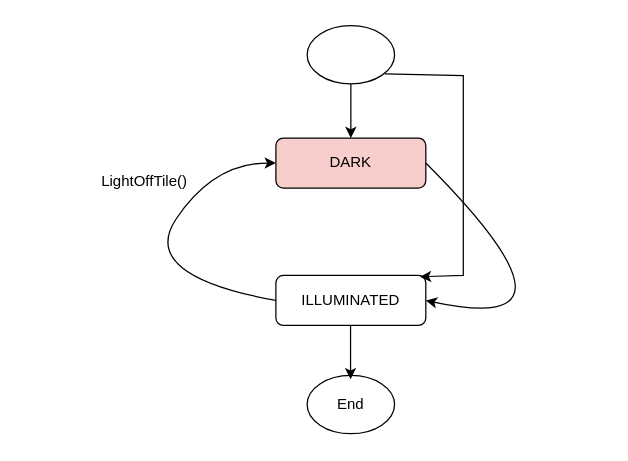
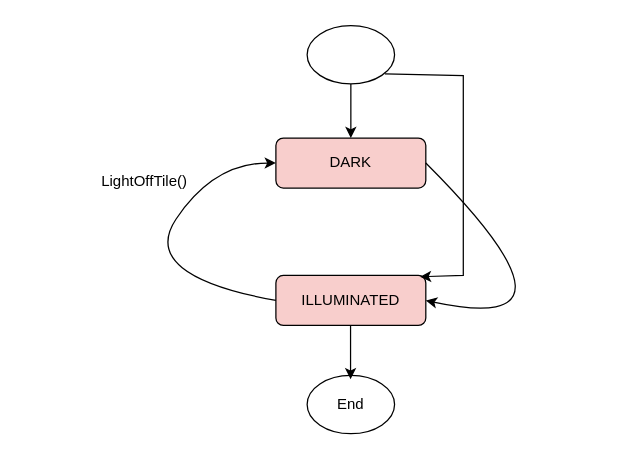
  <mxCell id="0" />
  <mxCell id="1" parent="0" />
  <mxCell id="2" value="DARK" style="rounded=1;whiteSpace=wrap;html=1;fontSize=12;glass=0;strokeWidth=1;shadow=0;fillColor=#f8cecc;" parent="1" vertex="1"><mxGeometry x="220" y="110" width="120" height="40" as="geometry" /></mxCell>
- <mxCell id="3" value="ILLUMINATED" style="rounded=1;whiteSpace=wrap;html=1;fontSize=12;glass=0;strokeWidth=1;shadow=0;" parent="1" vertex="1"><mxGeometry x="220" y="220" width="120" height="40" as="geometry" /></mxCell>
+ <mxCell id="3" value="ILLUMINATED" style="rounded=1;whiteSpace=wrap;html=1;fontSize=12;glass=0;strokeWidth=1;shadow=0;fillColor=#f8cecc;" parent="1" vertex="1"><mxGeometry x="220" y="220" width="120" height="40" as="geometry" /></mxCell>
  <mxCell id="4" value="" style="curved=1;endArrow=classic;html=1;rounded=0;exitX=0;exitY=0.5;exitDx=0;exitDy=0;" edge="1" parent="1" source="3"><mxGeometry width="50" height="50" relative="1" as="geometry"><mxPoint x="180" y="240" as="sourcePoint" /><mxPoint x="220" y="130" as="targetPoint" /><Array as="points"><mxPoint x="110" y="220" /><mxPoint x="170" y="130" /></Array></mxGeometry></mxCell>
  <mxCell id="5" value="" style="curved=1;endArrow=classic;html=1;rounded=0;entryX=1;entryY=0.5;entryDx=0;entryDy=0;" edge="1" parent="1" target="3"><mxGeometry width="50" height="50" relative="1" as="geometry"><mxPoint x="340" y="130" as="sourcePoint" /><mxPoint x="560" y="240" as="targetPoint" /><Array as="points"><mxPoint x="480" y="270" /></Array></mxGeometry></mxCell>
  <mxCell id="6" value="" style="ellipse;whiteSpace=wrap;html=1;" vertex="1" parent="1"><mxGeometry x="245" y="20" width="70" height="46.67" as="geometry" /></mxCell>
  <mxCell id="7" value="" style="ellipse;whiteSpace=wrap;html=1;" vertex="1" parent="1"><mxGeometry x="245" y="300" width="70" height="46.67" as="geometry" /></mxCell>
  <mxCell id="8" value="" style="endArrow=classic;html=1;rounded=0;exitX=0.5;exitY=1;exitDx=0;exitDy=0;" edge="1" parent="1" source="6" target="2"><mxGeometry width="50" height="50" relative="1" as="geometry"><mxPoint x="320" y="80" as="sourcePoint" /><mxPoint x="390" y="120" as="targetPoint" /><Array as="points"><mxPoint x="280" y="90" /></Array></mxGeometry></mxCell>
  <mxCell id="9" value="" style="endArrow=classic;html=1;rounded=0;exitX=0.5;exitY=1;exitDx=0;exitDy=0;" edge="1" parent="1"><mxGeometry width="50" height="50" relative="1" as="geometry"><mxPoint x="279.76" y="260" as="sourcePoint" /><mxPoint x="279.76" y="303" as="targetPoint" /><Array as="points"><mxPoint x="279.76" y="283" /></Array></mxGeometry></mxCell>
  <mxCell id="10" value="" style="endArrow=classic;html=1;rounded=0;exitX=0.889;exitY=0.827;exitDx=0;exitDy=0;exitPerimeter=0;entryX=0.961;entryY=0.025;entryDx=0;entryDy=0;entryPerimeter=0;fillColor=#FF8000;" edge="1" parent="1" source="6" target="3"><mxGeometry width="50" height="50" relative="1" as="geometry"><mxPoint x="310.03" y="60.326" as="sourcePoint" /><mxPoint x="410" y="170" as="targetPoint" /><Array as="points"><mxPoint x="370" y="60" /><mxPoint x="370" y="220" /></Array></mxGeometry></mxCell>
  <mxCell id="11" value="End" style="text;html=1;align=center;verticalAlign=middle;whiteSpace=wrap;rounded=0;" vertex="1" parent="1"><mxGeometry x="250" y="308.33" width="60" height="30" as="geometry" /></mxCell>
  <mxCell id="12" value="LightOffTile()" style="text;html=1;align=center;verticalAlign=middle;whiteSpace=wrap;rounded=0;" vertex="1" parent="1"><mxGeometry y="130" width="190" height="30" as="geometry" x="20" /></mxCell>
